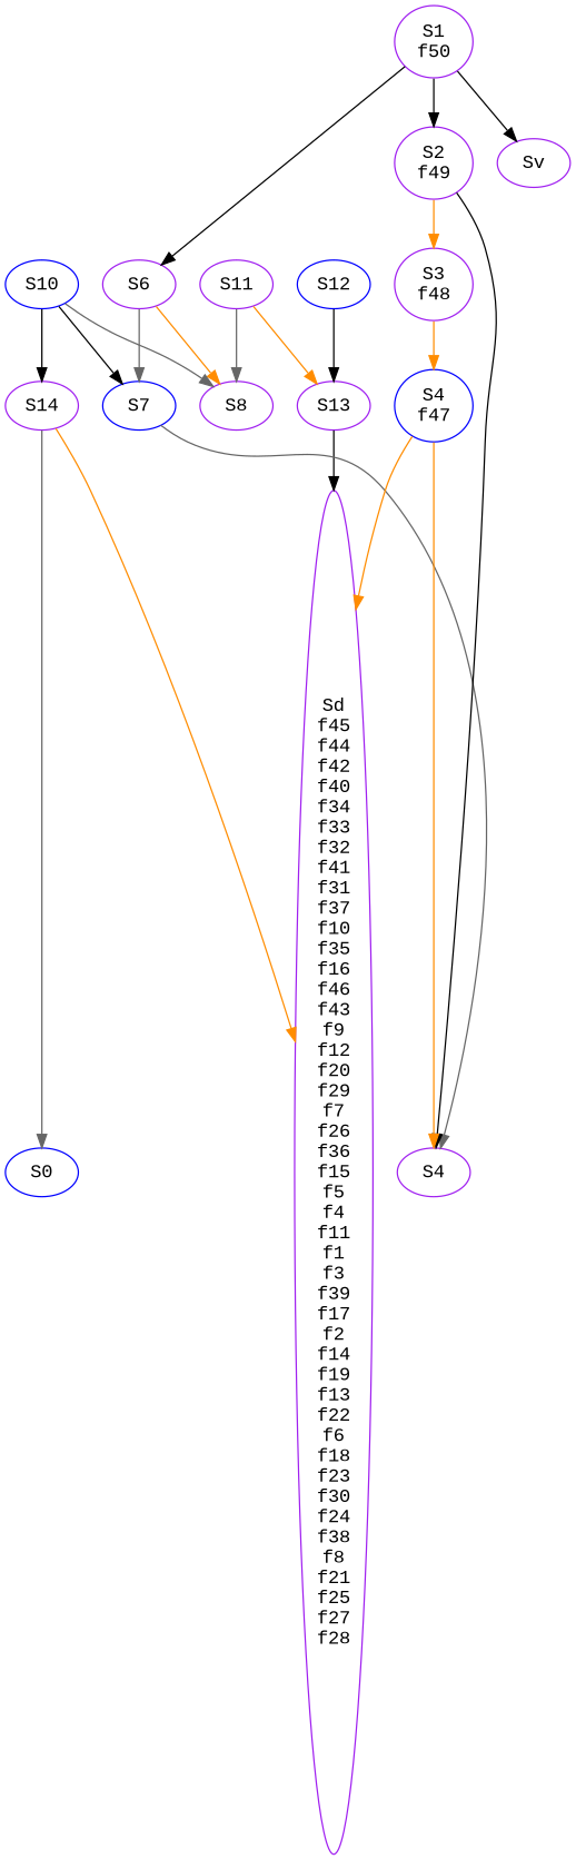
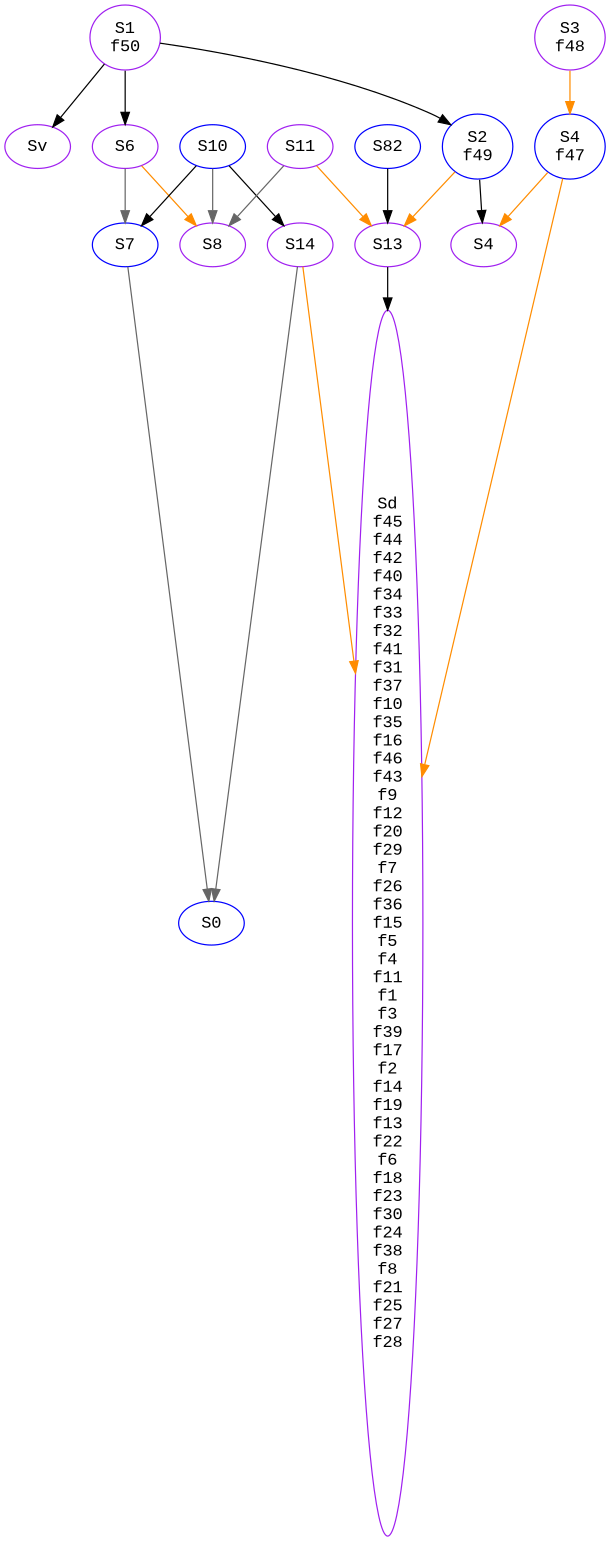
  digraph {
    fontname="Liberation Mono"
    node [color=purple fontname="Liberation Mono"]
    edge [color=black fontname="Liberation Mono"]
    n1 [label=S14]
    n2 [color=blue label=S0]
    n3 [label="Sd\nf45\nf44\nf42\nf40\nf34\nf33\nf32\nf41\nf31\nf37\nf10\nf35\nf16\nf46\nf43\nf9\nf12\nf20\nf29\nf7\nf26\nf36\nf15\nf5\nf4\nf11\nf1\nf3\nf39\nf17\nf2\nf14\nf19\nf13\nf22\nf6\nf18\nf23\nf30\nf24\nf38\nf8\nf21\nf25\nf27\nf28"]
    n4 [label=S13]
    n5 [label=S6]
    n6 [color=blue label=S7]
    n7 [label=S8]
-   n8 [label="S2\nf49"]
+   n8 [color=blue label="S2\nf49"]
    n9 [label="S3\nf48"]
    n10 [label=S4]
    n11 [color=blue label="S4\nf47"]
    n12 [label="S1\nf50"]
    n13 [label=Sv]
-   n14 [color=blue label=S12]
+   n14 [color=blue label=S82]
    n15 [color=blue label=S10]
    n16 [label=S11]
    n1 -> n2 [color=gray40]
    n1 -> n3 [color=darkorange]
    n4 -> n3
    n5 -> n6 [color=gray40]
    n5 -> n7 [color=darkorange]
-   n6 -> n10 [color=gray40]
-   n8 -> n9 [color=darkorange]
+   n6 -> n2 [color=gray40]
+   n8 -> n4 [color=darkorange]
    n8 -> n10
    n9 -> n11 [color=darkorange]
    n11 -> n3 [color=darkorange]
    n11 -> n10 [color=darkorange]
    n12 -> n5
    n12 -> n8
    n12 -> n13
    n14 -> n4
    n15 -> n1
    n15 -> n6
    n15 -> n7 [color=gray40]
    n16 -> n4 [color=darkorange]
    n16 -> n7 [color=gray40]
  }
